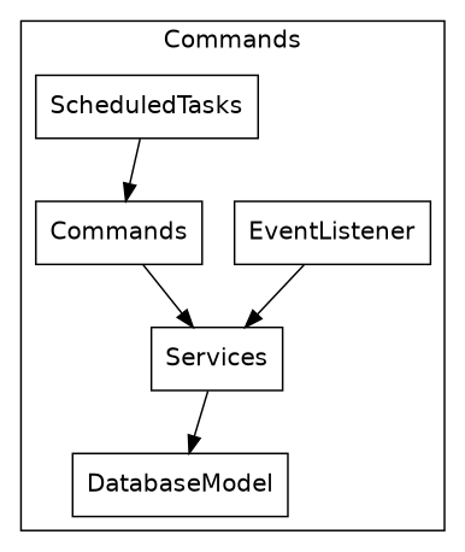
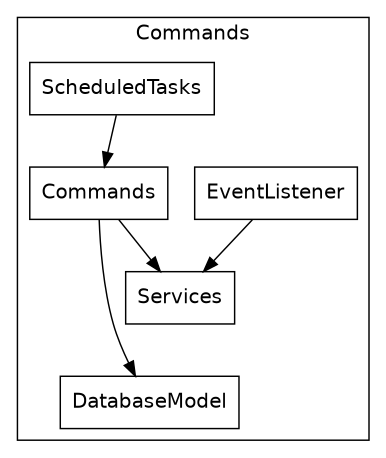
  digraph {
    fontname="DejaVu Sans"
    node [fontname="DejaVu Sans" shape=box]
    edge [fontname="DejaVu Sans"]
    n1 [label=Services]
    n2 [label=DatabaseModel]
    n3 [label=Commands]
    n4 [label=EventListener]
    n5 [label=ScheduledTasks]
    subgraph cluster_1 {
      label=Commands
      n1
      n2
      n3
      n4
      n5
    }
-   n1 -> n2
+   n3 -> n2
    n3 -> n1
    n4 -> n1
    n5 -> n3
  }
